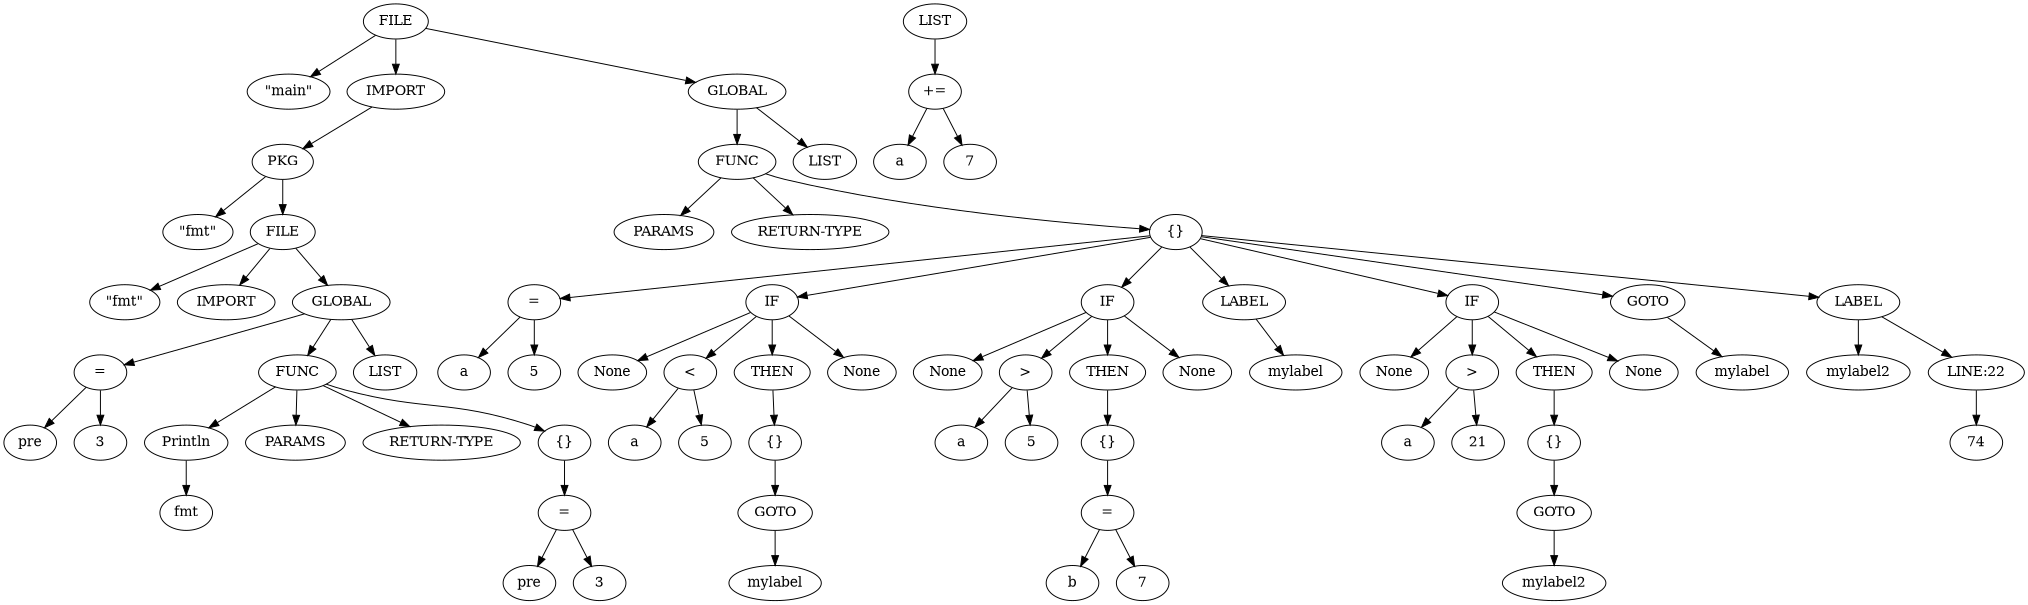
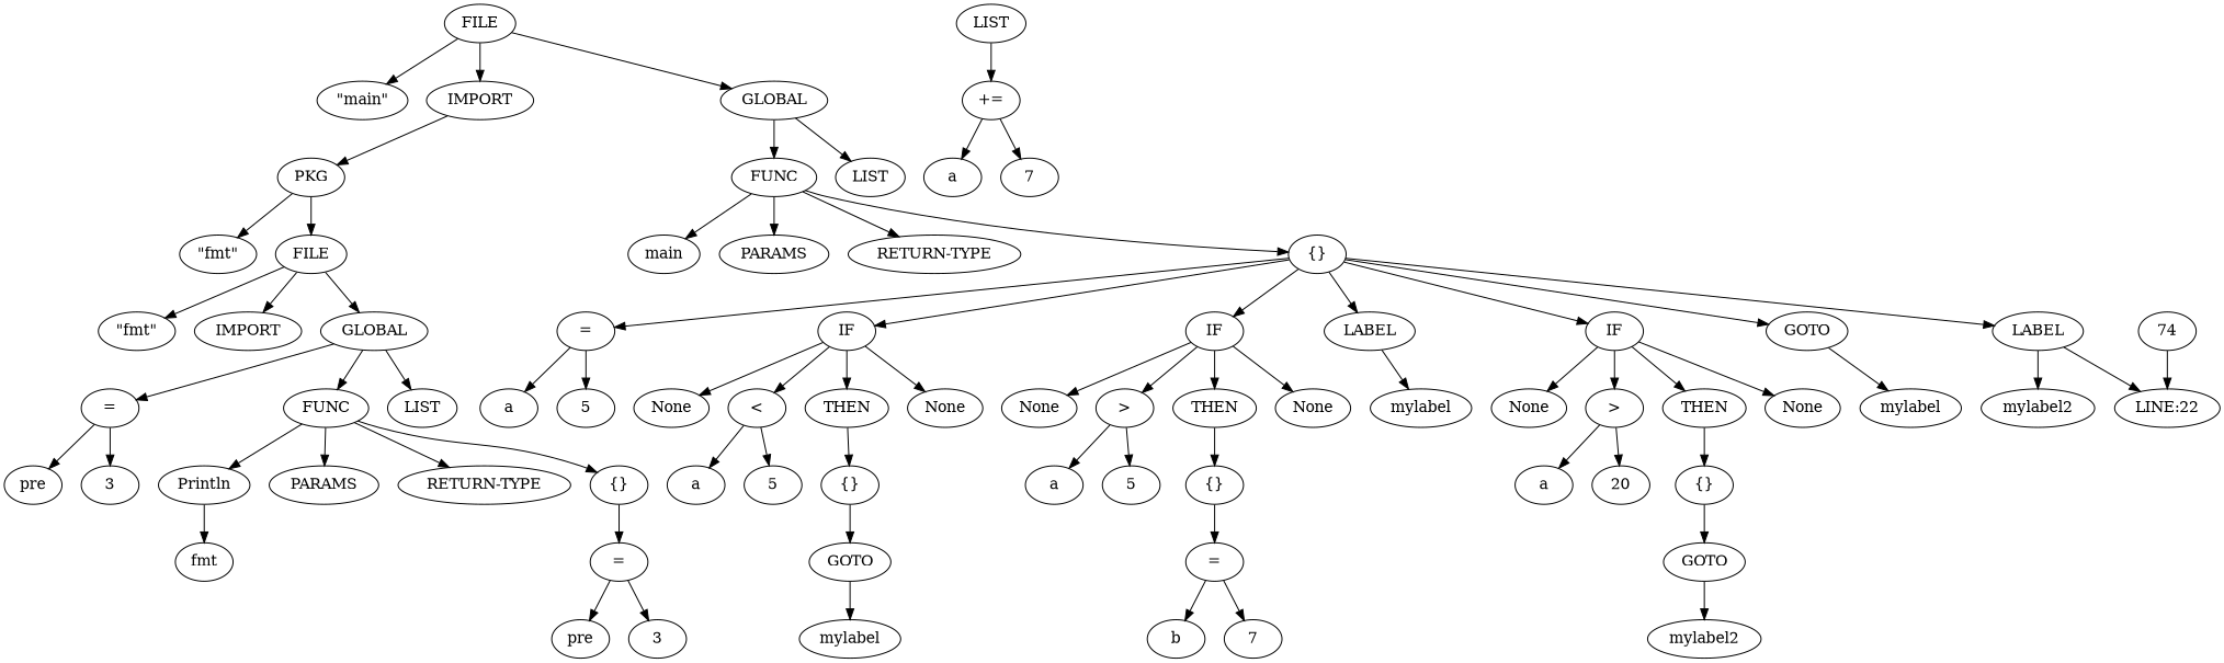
  digraph {
    n1 [label=FILE]
    n2 [label="\"main\""]
    n3 [label=IMPORT]
    n4 [label=GLOBAL]
    n5 [label=PKG]
    n6 [label=FUNC]
    n7 [label=LIST]
    n8 [label="\"fmt\""]
    n9 [label=FILE]
    n10 [label=fmt]
    n11 [label="\"fmt\""]
    n12 [label=IMPORT]
    n13 [label=GLOBAL]
    n14 [label="="]
    n15 [label=FUNC]
    n16 [label=LIST]
    n17 [label=pre]
    n18 [label=3]
    n19 [label=Println]
    n20 [label=PARAMS]
    n21 [label="RETURN-TYPE"]
    n22 [label="{}"]
    n23 [label="="]
    n24 [label=pre]
    n25 [label=3]
+   n26 [label=main]
    n27 [label=PARAMS]
    n28 [label="RETURN-TYPE"]
    n29 [label="{}"]
    n30 [label="="]
    n31 [label=IF]
    n32 [label=IF]
    n33 [label=LABEL]
    n34 [label=IF]
    n35 [label=GOTO]
    n36 [label=LABEL]
    n37 [label=a]
    n38 [label=5]
    n39 [label=None]
    n40 [label="<"]
    n41 [label=THEN]
    n42 [label=None]
    n43 [label=None]
    n44 [label=">"]
    n45 [label=THEN]
    n46 [label=None]
    n47 [label=mylabel]
    n48 [label=None]
    n49 [label=">"]
    n50 [label=THEN]
    n51 [label=None]
    n52 [label=mylabel]
    n53 [label=mylabel2]
    n54 [label="LINE:22"]
    n55 [label=a]
    n56 [label=5]
    n57 [label="{}"]
    n58 [label=GOTO]
    n59 [label=mylabel]
    n60 [label=a]
    n61 [label=5]
    n62 [label="{}"]
    n63 [label="="]
    n64 [label=b]
    n65 [label=7]
    n66 [label=LIST]
    n67 [label="+="]
    n68 [label=a]
    n69 [label=7]
    n70 [label=a]
-   n71 [label=21]
+   n71 [label=20]
    n72 [label="{}"]
    n73 [label=GOTO]
    n74 [label=mylabel2]
    74
    n1 -> n2
    n1 -> n3
    n1 -> n4
    n3 -> n5
    n4 -> n6
    n4 -> n7
    n5 -> n8
    n5 -> n9
+   n6 -> n26
    n6 -> n27
    n6 -> n28
    n6 -> n29
    n9 -> n11
    n9 -> n12
    n9 -> n13
    n13 -> n14
    n13 -> n15
    n13 -> n16
    n14 -> n17
    n14 -> n18
    n15 -> n19
    n15 -> n20
    n15 -> n21
    n15 -> n22
    n19 -> n10
    n22 -> n23
    n23 -> n24
    n23 -> n25
    n29 -> n30
    n29 -> n31
    n29 -> n32
    n29 -> n33
    n29 -> n34
    n29 -> n35
    n29 -> n36
    n30 -> n37
    n30 -> n38
    n31 -> n39
    n31 -> n40
    n31 -> n41
    n31 -> n42
    n32 -> n43
    n32 -> n44
    n32 -> n45
    n32 -> n46
    n33 -> n47
    n34 -> n48
    n34 -> n49
    n34 -> n50
    n34 -> n51
    n35 -> n52
    n36 -> n53
    n36 -> n54
    n40 -> n55
    n40 -> n56
    n41 -> n57
    n44 -> n60
    n44 -> n61
    n45 -> n62
    n49 -> n70
    n49 -> n71
    n50 -> n72
-   n54 -> 74
+   74 -> n54
    n57 -> n58
    n58 -> n59
    n62 -> n63
    n63 -> n64
    n63 -> n65
    n66 -> n67
    n67 -> n68
    n67 -> n69
    n72 -> n73
    n73 -> n74
  }
